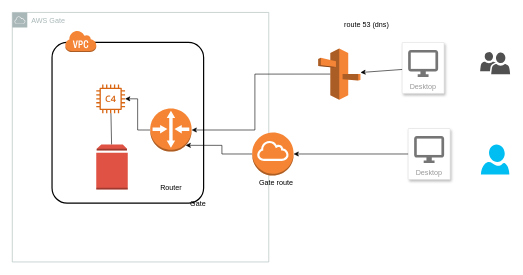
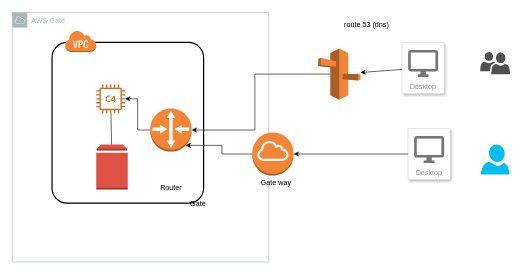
  <mxCell id="0" />
  <mxCell id="1" parent="0" />
  <mxCell id="2" value="" style="rounded=1;arcSize=10;dashed=0;fillColor=none;gradientColor=none;strokeWidth=2;" parent="1" vertex="1"><mxGeometry x="86.25" y="70" width="252.75" height="268" as="geometry" /></mxCell>
  <mxCell id="3" value="AWS Gate" style="outlineConnect=0;gradientColor=none;html=1;whiteSpace=wrap;fontSize=12;fontStyle=0;shape=mxgraph.aws4.group;grIcon=mxgraph.aws4.group_aws_cloud;strokeColor=#AAB7B8;fillColor=none;verticalAlign=top;align=left;spacingLeft=30;fontColor=#AAB7B8;dashed=0;" parent="1" vertex="1"><mxGeometry x="20" y="20" width="427.63" height="416" as="geometry" /></mxCell>
  <mxCell id="4" value="" style="outlineConnect=0;fontColor=#232F3E;gradientColor=none;fillColor=#D86613;strokeColor=none;dashed=0;verticalLabelPosition=bottom;verticalAlign=top;align=center;html=1;fontSize=12;fontStyle=0;aspect=fixed;pointerEvents=1;shape=mxgraph.aws4.c4_instance;" parent="1" vertex="1"><mxGeometry x="160" y="140" width="48" height="48" as="geometry" /></mxCell>
  <mxCell id="5" value="" style="outlineConnect=0;dashed=0;verticalLabelPosition=bottom;verticalAlign=top;align=center;html=1;shape=mxgraph.aws3.volume;fillColor=#E05243;gradientColor=none;" parent="1" vertex="1"><mxGeometry x="160" y="240" width="52.5" height="75" as="geometry" /></mxCell>
  <mxCell id="6" value="" style="endArrow=none;html=1;" parent="1" source="5" target="4" edge="1"><mxGeometry width="50" height="50" relative="1" as="geometry"><mxPoint x="399" y="310" as="sourcePoint" /><mxPoint x="449" y="260" as="targetPoint" /></mxGeometry></mxCell>
  <mxCell id="7" style="edgeStyle=orthogonalEdgeStyle;rounded=0;orthogonalLoop=1;jettySize=auto;html=1;exitX=0.29;exitY=0.5;exitDx=0;exitDy=0;exitPerimeter=0;entryX=1;entryY=0.5;entryDx=0;entryDy=0;entryPerimeter=0;" parent="1" source="8" target="13" edge="1"><mxGeometry relative="1" as="geometry" /></mxCell>
  <mxCell id="8" value="" style="outlineConnect=0;dashed=0;verticalLabelPosition=bottom;verticalAlign=top;align=center;html=1;shape=mxgraph.aws3.route_53;fillColor=#F58536;gradientColor=none;" parent="1" vertex="1"><mxGeometry x="530" y="80" width="70.5" height="85.5" as="geometry" /></mxCell>
  <mxCell id="9" value="" style="dashed=0;html=1;shape=mxgraph.aws3.virtual_private_cloud;fillColor=#F58536;gradientColor=none;dashed=0;" parent="1" vertex="1"><mxGeometry x="108" y="50" width="52" height="36" as="geometry" /></mxCell>
  <mxCell id="10" style="edgeStyle=orthogonalEdgeStyle;rounded=0;orthogonalLoop=1;jettySize=auto;html=1;exitX=0;exitY=0.5;exitDx=0;exitDy=0;exitPerimeter=0;entryX=0.855;entryY=0.855;entryDx=0;entryDy=0;entryPerimeter=0;" parent="1" source="11" target="13" edge="1"><mxGeometry relative="1" as="geometry" /></mxCell>
  <mxCell id="11" value="" style="outlineConnect=0;dashed=0;verticalLabelPosition=bottom;verticalAlign=top;align=center;html=1;shape=mxgraph.aws3.internet_gateway;fillColor=#F58534;gradientColor=none;" parent="1" vertex="1"><mxGeometry x="420" y="220" width="69" height="72" as="geometry" /></mxCell>
  <mxCell id="12" style="edgeStyle=orthogonalEdgeStyle;rounded=0;orthogonalLoop=1;jettySize=auto;html=1;exitX=0;exitY=0.5;exitDx=0;exitDy=0;exitPerimeter=0;" parent="1" source="13" target="4" edge="1"><mxGeometry relative="1" as="geometry" /></mxCell>
  <mxCell id="13" value="" style="outlineConnect=0;dashed=0;verticalLabelPosition=bottom;verticalAlign=top;align=center;html=1;shape=mxgraph.aws3.router;fillColor=#F58534;gradientColor=none;" parent="1" vertex="1"><mxGeometry x="250" y="180" width="69" height="72" as="geometry" /></mxCell>
  <mxCell id="14" value="" style="pointerEvents=1;shadow=0;dashed=0;html=1;strokeColor=none;labelPosition=center;verticalLabelPosition=bottom;verticalAlign=top;align=center;fillColor=#505050;shape=mxgraph.mscae.intune.user_group" parent="1" vertex="1"><mxGeometry x="800" y="86" width="50" height="37" as="geometry" /></mxCell>
  <mxCell id="15" value="Desktop" style="strokeColor=#dddddd;shadow=1;strokeWidth=1;rounded=1;absoluteArcSize=1;arcSize=2;labelPosition=center;verticalLabelPosition=middle;align=center;verticalAlign=bottom;spacingLeft=0;fontColor=#999999;fontSize=12;whiteSpace=wrap;spacingBottom=2;" parent="1" vertex="1"><mxGeometry x="670" y="70" width="70" height="85" as="geometry" /></mxCell>
  <mxCell id="16" value="" style="dashed=0;connectable=0;html=1;fillColor=#757575;strokeColor=none;shape=mxgraph.gcp2.desktop;part=1;" parent="15" vertex="1"><mxGeometry x="0.5" width="50" height="45" relative="1" as="geometry"><mxPoint x="-25" y="12.5" as="offset" /></mxGeometry></mxCell>
  <mxCell id="17" value="" style="verticalLabelPosition=bottom;html=1;verticalAlign=top;align=center;strokeColor=none;fillColor=#00BEF2;shape=mxgraph.azure.user;" parent="1" vertex="1"><mxGeometry x="801.25" y="240" width="47.5" height="50" as="geometry" /></mxCell>
  <mxCell id="18" value="Desktop" style="strokeColor=#dddddd;shadow=1;strokeWidth=1;rounded=1;absoluteArcSize=1;arcSize=2;labelPosition=center;verticalLabelPosition=middle;align=center;verticalAlign=bottom;spacingLeft=0;fontColor=#999999;fontSize=12;whiteSpace=wrap;spacingBottom=2;" parent="1" vertex="1"><mxGeometry x="680" y="213.5" width="70" height="85" as="geometry" /></mxCell>
  <mxCell id="19" value="" style="dashed=0;connectable=0;html=1;fillColor=#757575;strokeColor=none;shape=mxgraph.gcp2.desktop;part=1;" parent="18" vertex="1"><mxGeometry x="0.5" width="50" height="45" relative="1" as="geometry"><mxPoint x="-25" y="12.5" as="offset" /></mxGeometry></mxCell>
  <mxCell id="20" value="" style="endArrow=classic;html=1;" parent="1" source="15" target="8" edge="1"><mxGeometry width="50" height="50" relative="1" as="geometry"><mxPoint x="310" y="300" as="sourcePoint" /><mxPoint x="360" y="250" as="targetPoint" /></mxGeometry></mxCell>
  <mxCell id="21" value="" style="endArrow=classic;html=1;" parent="1" source="18" target="11" edge="1"><mxGeometry width="50" height="50" relative="1" as="geometry"><mxPoint x="680" y="125.067" as="sourcePoint" /><mxPoint x="610.5" y="130.165" as="targetPoint" /></mxGeometry></mxCell>
  <mxCell id="22" value="Gate" style="text;html=1;strokeColor=none;fillColor=none;align=center;verticalAlign=middle;whiteSpace=wrap;rounded=0;" parent="1" vertex="1"><mxGeometry x="310" y="330" width="40" height="20" as="geometry" /></mxCell>
  <mxCell id="23" value="route 53 (dns)" style="text;html=1;strokeColor=none;fillColor=none;align=center;verticalAlign=middle;whiteSpace=wrap;rounded=0;" parent="1" vertex="1"><mxGeometry x="570.5" y="30" width="80" height="20" as="geometry" /></mxCell>
- <mxCell id="24" value="Gate route" style="text;html=1;strokeColor=none;fillColor=none;align=center;verticalAlign=middle;whiteSpace=wrap;rounded=0;" parent="1" vertex="1"><mxGeometry x="420" y="294" width="80" height="20" as="geometry" /></mxCell>
+ <mxCell id="24" value="Gate way" style="text;html=1;strokeColor=none;fillColor=none;align=center;verticalAlign=middle;whiteSpace=wrap;rounded=0;" parent="1" vertex="1"><mxGeometry x="420" y="294" width="80" height="20" as="geometry" /></mxCell>
  <mxCell id="25" value="Router" style="text;html=1;strokeColor=none;fillColor=none;align=center;verticalAlign=middle;whiteSpace=wrap;rounded=0;" parent="1" vertex="1"><mxGeometry x="244.5" y="302.5" width="80" height="20" as="geometry" /></mxCell>
